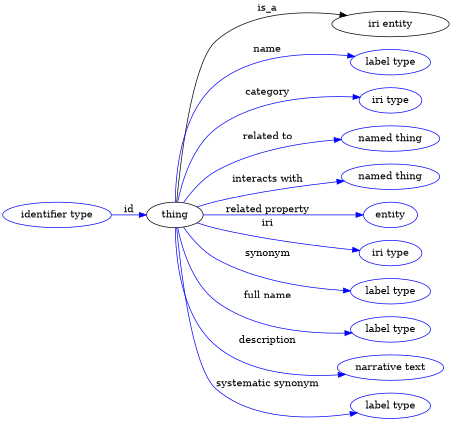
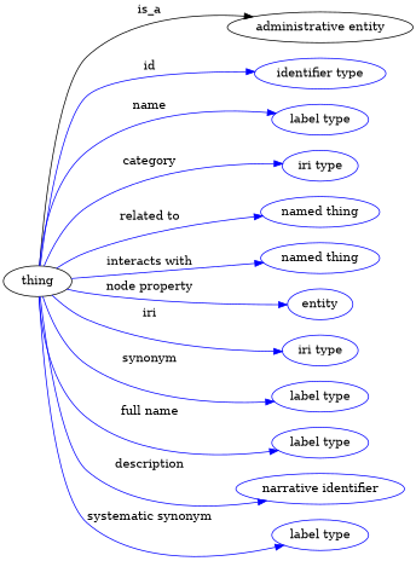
  digraph {
    rankdir=LR
    node [color=blue]
    edge [color=blue style=solid]
    n1 [height=0.5 label=thing width=1.1129 color=""]
-   "administrative entity" [height=0.5 width=2.3069 label="iri entity" color=""]
+   "administrative entity" [height=0.5 width=2.3069 color=""]
    n3 [height=0.5 label="identifier type" width=1.652]
    n4 [height=0.5 label="label type" width=1.2425]
    n5 [height=0.5 label="iri type" width=0.9834]
    n6 [height=0.5 label="named thing" width=1.5019]
    n7 [height=0.5 label="named thing" width=1.5019]
    n8 [height=0.5 label=entity width=0.8403]
    n9 [height=0.5 label="iri type" width=0.9834]
    n10 [height=0.5 label="label type" width=1.2425]
    n11 [height=0.5 label="label type" width=1.2425]
-   n12 [height=0.5 label="narrative text" width=1.5834]
+   n12 [height=0.5 label="narrative identifier" width=1.5834]
    n13 [height=0.5 label="label type" width=1.2425]
    n1 -> "administrative entity" [label=is_a color="" style=""]
-   n3 -> n1 [label=id]
+   n1 -> n3 [label=id]
    n1 -> n4 [label=name]
    n1 -> n5 [label=category]
    n1 -> n6 [label="related to"]
    n1 -> n7 [label="interacts with"]
-   n1 -> n8 [label="related property"]
+   n1 -> n8 [label="node property"]
    n1 -> n9 [label=iri]
    n1 -> n10 [label=synonym]
    n1 -> n11 [label="full name"]
    n1 -> n12 [label=description]
    n1 -> n13 [label="systematic synonym"]
  }
